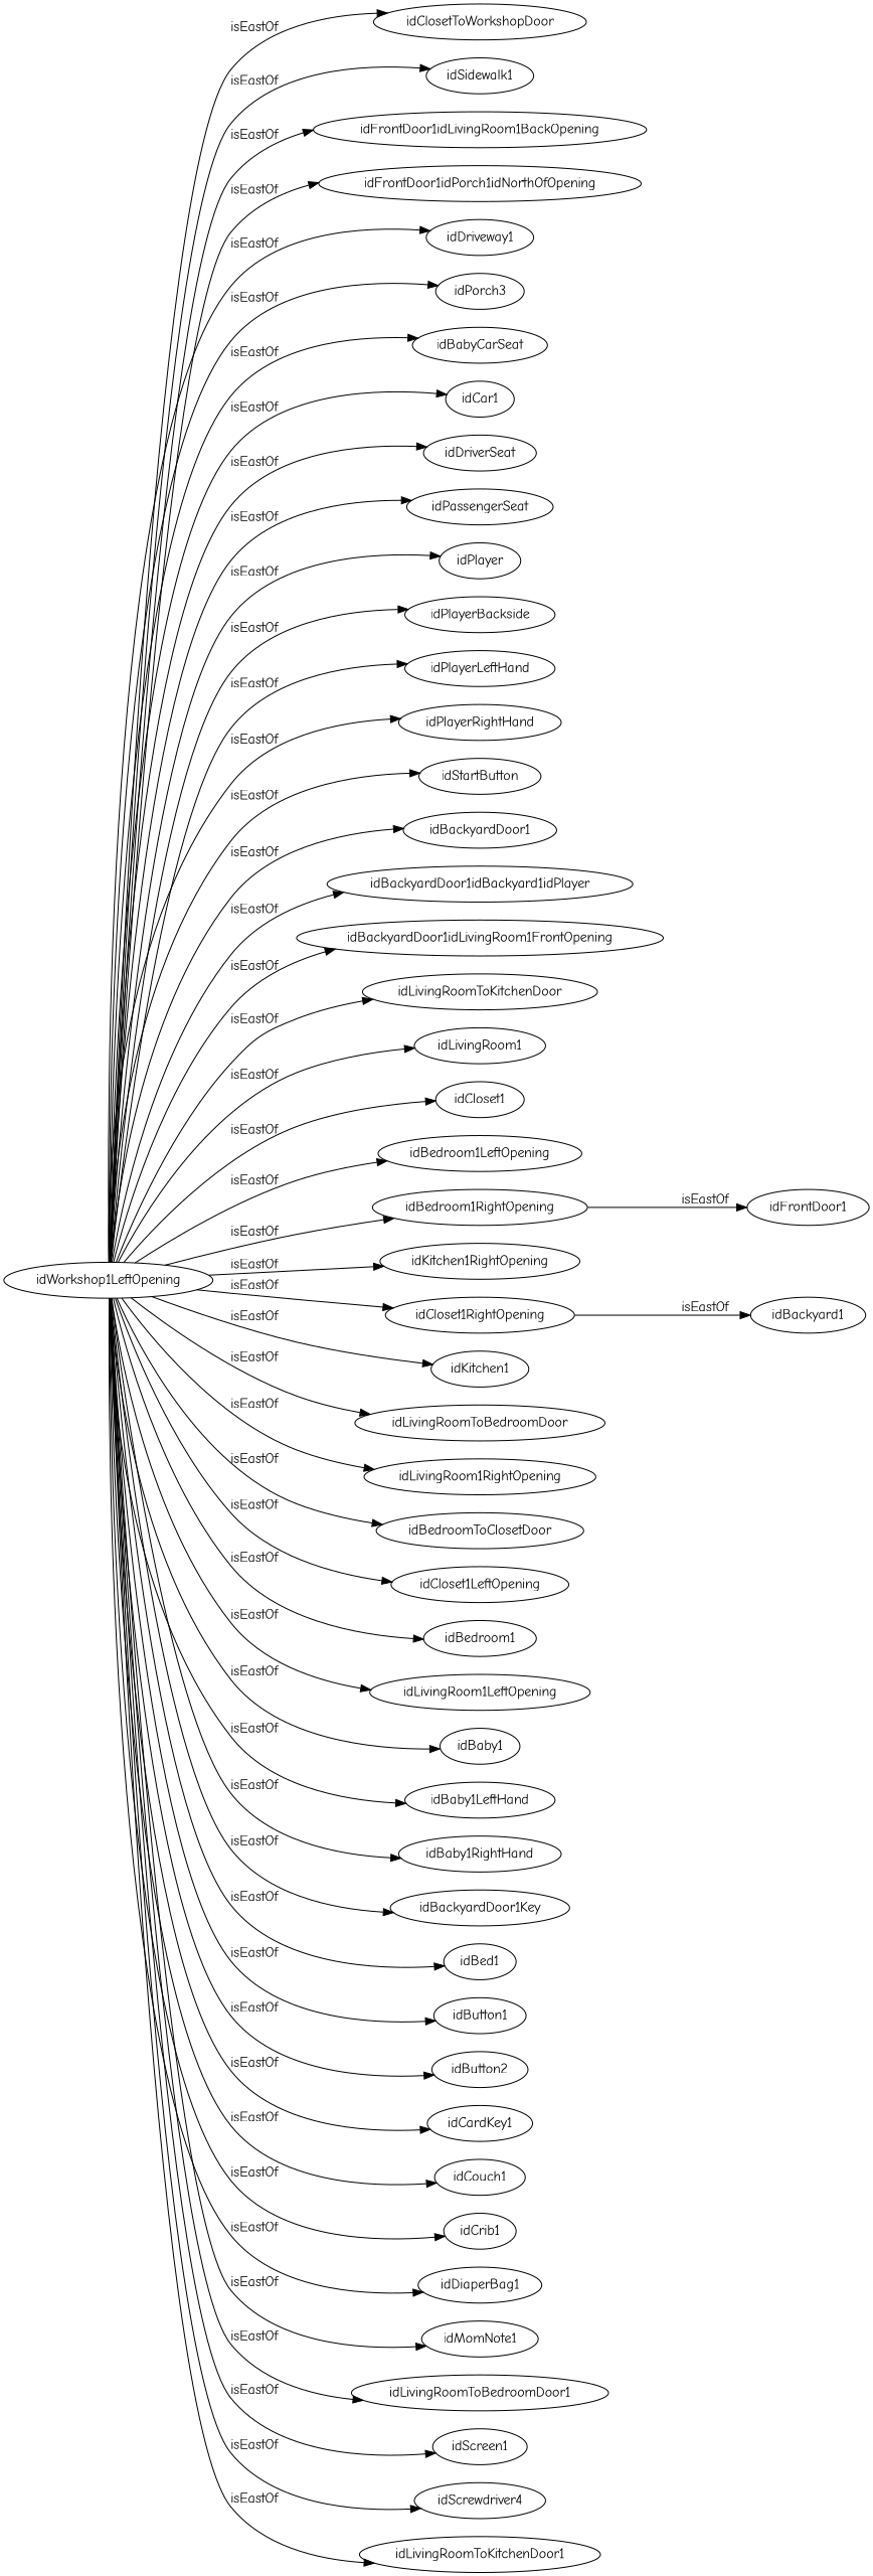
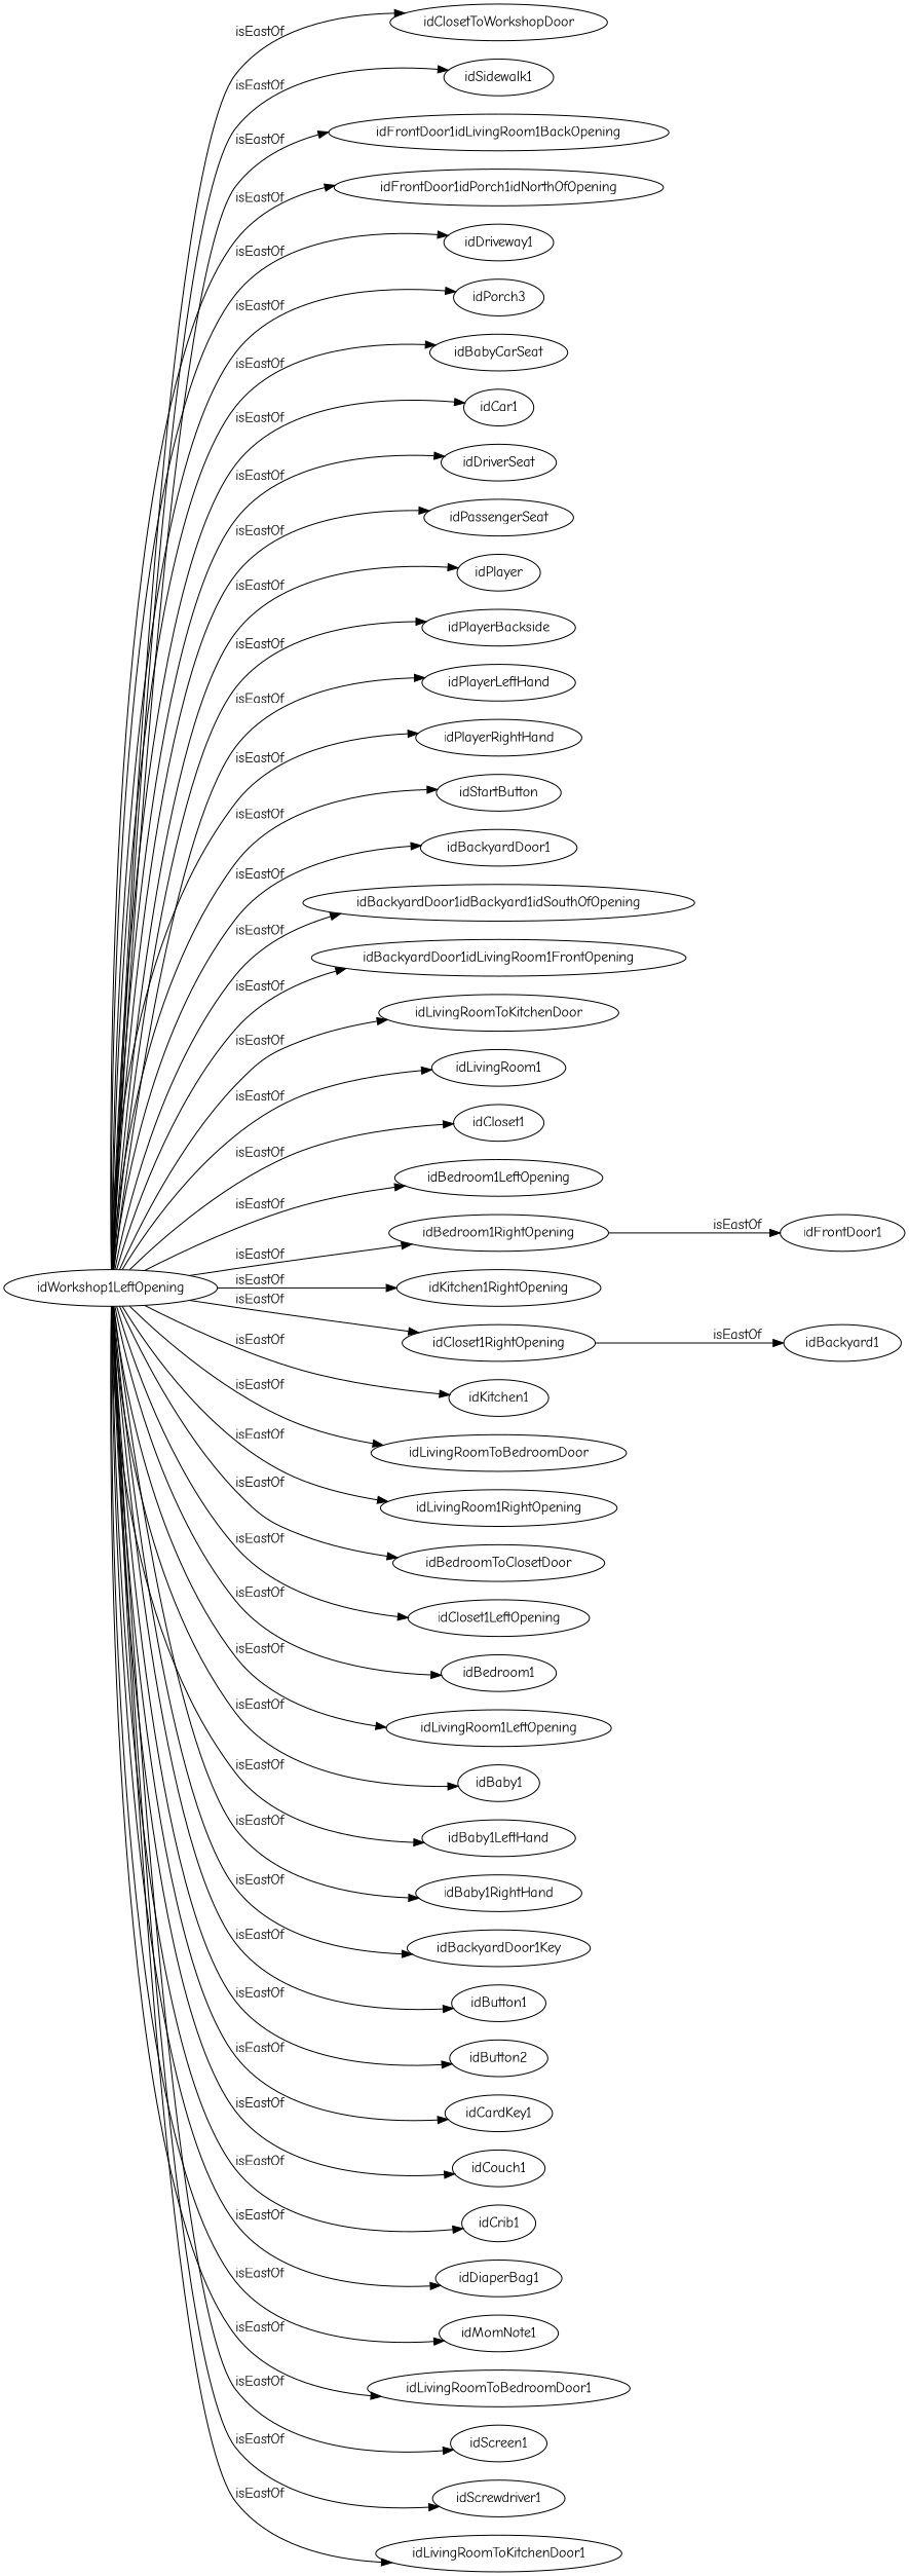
  strict digraph {
    fontname="Comic Neue"
    rankdir=LR
    node [fontname="Comic Neue" node_type=entity_node]
    edge [edge_type=relationship fontname="Comic Neue"]
    idWorkshop1LeftOpening
    idClosetToWorkshopDoor
    idSidewalk1
    idFrontDoor1idLivingRoom1BackOpening
    idFrontDoor1idPorch1idNorthOfOpening
    idDriveway1
    n7 [label=idPorch3]
    idBabyCarSeat
    idCar1
    idDriverSeat
    idPassengerSeat
    idPlayer
    idPlayerBackside
    idPlayerLeftHand
    idPlayerRightHand
    idStartButton
    idBackyardDoor1
-   idBackyardDoor1idBackyard1idSouthOfOpening [label=idBackyardDoor1idBackyard1idPlayer]
+   idBackyardDoor1idBackyard1idSouthOfOpening
    idBackyardDoor1idLivingRoom1FrontOpening
    idLivingRoomToKitchenDoor
    idLivingRoom1
    idCloset1
    idBedroom1LeftOpening
    idBedroom1RightOpening
    idKitchen1RightOpening
    idCloset1RightOpening
    idKitchen1
    idLivingRoomToBedroomDoor
    idLivingRoom1RightOpening
    idBedroomToClosetDoor
    idCloset1LeftOpening
    idBedroom1
    idLivingRoom1LeftOpening
    idBaby1
    idBaby1LeftHand
    idBaby1RightHand
    idBackyardDoor1Key
-   idBed1
    idButton1
    idButton2
    idCardKey1
    idCouch1
    idCrib1
    idDiaperBag1
    idMomNote1
    n46 [label=idLivingRoomToBedroomDoor1]
    idScreen1
-   idScrewdriver1 [label=idScrewdriver4]
+   idScrewdriver1
    n49 [label=idLivingRoomToKitchenDoor1]
    idFrontDoor1
    idBackyard1
    idWorkshop1LeftOpening -> idClosetToWorkshopDoor [label=isEastOf]
    idWorkshop1LeftOpening -> idSidewalk1 [label=isEastOf]
    idWorkshop1LeftOpening -> idFrontDoor1idLivingRoom1BackOpening [label=isEastOf]
    idWorkshop1LeftOpening -> idFrontDoor1idPorch1idNorthOfOpening [label=isEastOf]
    idWorkshop1LeftOpening -> idDriveway1 [label=isEastOf]
    idWorkshop1LeftOpening -> n7 [label=isEastOf]
    idWorkshop1LeftOpening -> idBabyCarSeat [label=isEastOf]
    idWorkshop1LeftOpening -> idCar1 [label=isEastOf]
    idWorkshop1LeftOpening -> idDriverSeat [label=isEastOf]
    idWorkshop1LeftOpening -> idPassengerSeat [label=isEastOf]
    idWorkshop1LeftOpening -> idPlayer [label=isEastOf]
    idWorkshop1LeftOpening -> idPlayerBackside [label=isEastOf]
    idWorkshop1LeftOpening -> idPlayerLeftHand [label=isEastOf]
    idWorkshop1LeftOpening -> idPlayerRightHand [label=isEastOf]
    idWorkshop1LeftOpening -> idStartButton [label=isEastOf]
    idWorkshop1LeftOpening -> idBackyardDoor1 [label=isEastOf]
    idWorkshop1LeftOpening -> idBackyardDoor1idBackyard1idSouthOfOpening [label=isEastOf]
    idWorkshop1LeftOpening -> idBackyardDoor1idLivingRoom1FrontOpening [label=isEastOf]
    idWorkshop1LeftOpening -> idLivingRoomToKitchenDoor [label=isEastOf]
    idWorkshop1LeftOpening -> idLivingRoom1 [label=isEastOf]
    idWorkshop1LeftOpening -> idCloset1 [label=isEastOf]
    idWorkshop1LeftOpening -> idBedroom1LeftOpening [label=isEastOf]
    idWorkshop1LeftOpening -> idBedroom1RightOpening [label=isEastOf]
    idWorkshop1LeftOpening -> idKitchen1RightOpening [label=isEastOf]
    idWorkshop1LeftOpening -> idCloset1RightOpening [label=isEastOf]
    idWorkshop1LeftOpening -> idKitchen1 [label=isEastOf]
    idWorkshop1LeftOpening -> idLivingRoomToBedroomDoor [label=isEastOf]
    idWorkshop1LeftOpening -> idLivingRoom1RightOpening [label=isEastOf]
    idWorkshop1LeftOpening -> idBedroomToClosetDoor [label=isEastOf]
    idWorkshop1LeftOpening -> idCloset1LeftOpening [label=isEastOf]
    idWorkshop1LeftOpening -> idBedroom1 [label=isEastOf]
    idWorkshop1LeftOpening -> idLivingRoom1LeftOpening [label=isEastOf]
    idWorkshop1LeftOpening -> idBaby1 [label=isEastOf]
    idWorkshop1LeftOpening -> idBaby1LeftHand [label=isEastOf]
    idWorkshop1LeftOpening -> idBaby1RightHand [label=isEastOf]
    idWorkshop1LeftOpening -> idBackyardDoor1Key [label=isEastOf]
-   idWorkshop1LeftOpening -> idBed1 [label=isEastOf]
    idWorkshop1LeftOpening -> idButton1 [label=isEastOf]
    idWorkshop1LeftOpening -> idButton2 [label=isEastOf]
    idWorkshop1LeftOpening -> idCardKey1 [label=isEastOf]
    idWorkshop1LeftOpening -> idCouch1 [label=isEastOf]
    idWorkshop1LeftOpening -> idCrib1 [label=isEastOf]
    idWorkshop1LeftOpening -> idDiaperBag1 [label=isEastOf]
    idWorkshop1LeftOpening -> idMomNote1 [label=isEastOf]
    idWorkshop1LeftOpening -> n46 [label=isEastOf]
    idWorkshop1LeftOpening -> idScreen1 [label=isEastOf]
    idWorkshop1LeftOpening -> idScrewdriver1 [label=isEastOf]
    idWorkshop1LeftOpening -> n49 [label=isEastOf]
    idBedroom1RightOpening -> idFrontDoor1 [label=isEastOf]
    idCloset1RightOpening -> idBackyard1 [label=isEastOf]
  }
